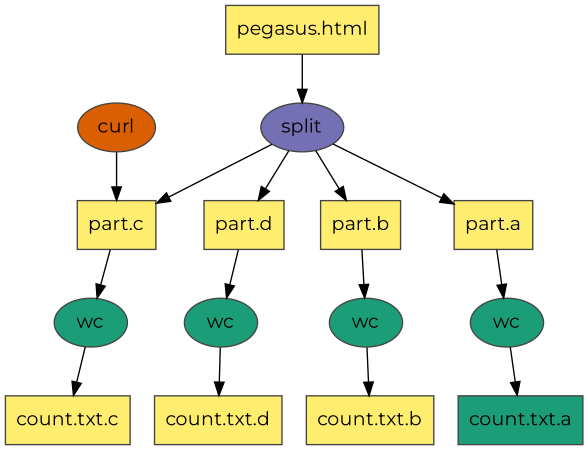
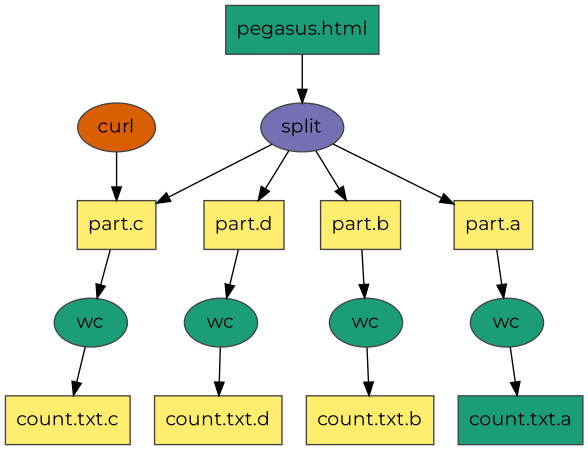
  digraph {
    fontname=Montserrat
    node [color="#444444" fillcolor="#ffed6f" fontname=Montserrat shape=rect style=filled]
    edge [arrowhead=normal arrowsize=1.0 fontname=Montserrat]
    n1 [fillcolor="#1b9e77" label=wc shape=ellipse]
    n2 [label="count.txt.b"]
    n3 [fillcolor="#1b9e77" label=wc shape=ellipse]
    n4 [label="count.txt.c"]
    n5 [fillcolor="#1b9e77" label=wc shape=ellipse]
    n6 [label="count.txt.d"]
    n7 [fillcolor="#d95f02" label=curl shape=ellipse]
    n8 [label="part.c"]
-   n9 [label="pegasus.html"]
+   n9 [fillcolor="#1b9e77" label="pegasus.html"]
    n10 [fillcolor="#7570b3" label=split shape=ellipse]
    n11 [label="part.d"]
    n12 [label="part.b"]
    n13 [label="part.a"]
    n14 [fillcolor="#1b9e77" label=wc shape=ellipse]
    n15 [fillcolor="#1b9e77" label="count.txt.a"]
    n1 -> n2
    n3 -> n4
    n5 -> n6
    n7 -> n8
    n8 -> n3
    n9 -> n10
    n10 -> n8
    n10 -> n11
    n10 -> n12
    n10 -> n13
    n11 -> n5
    n12 -> n1
    n13 -> n14
    n14 -> n15
  }
